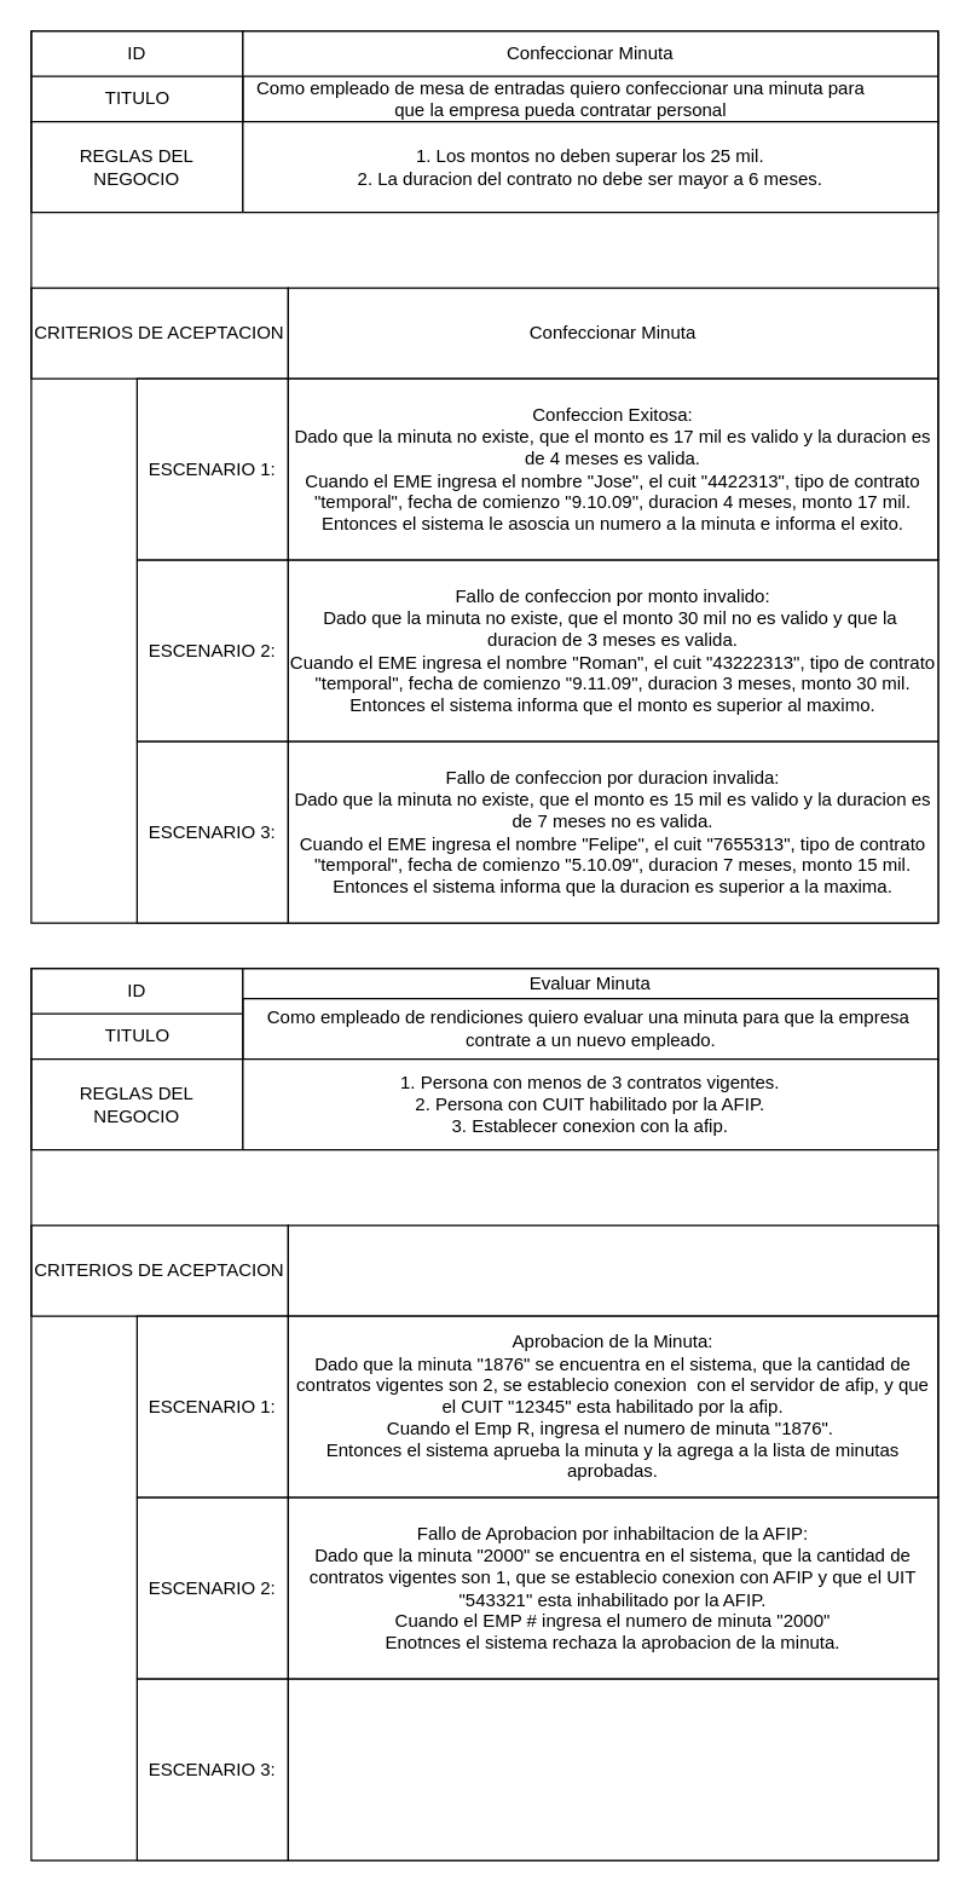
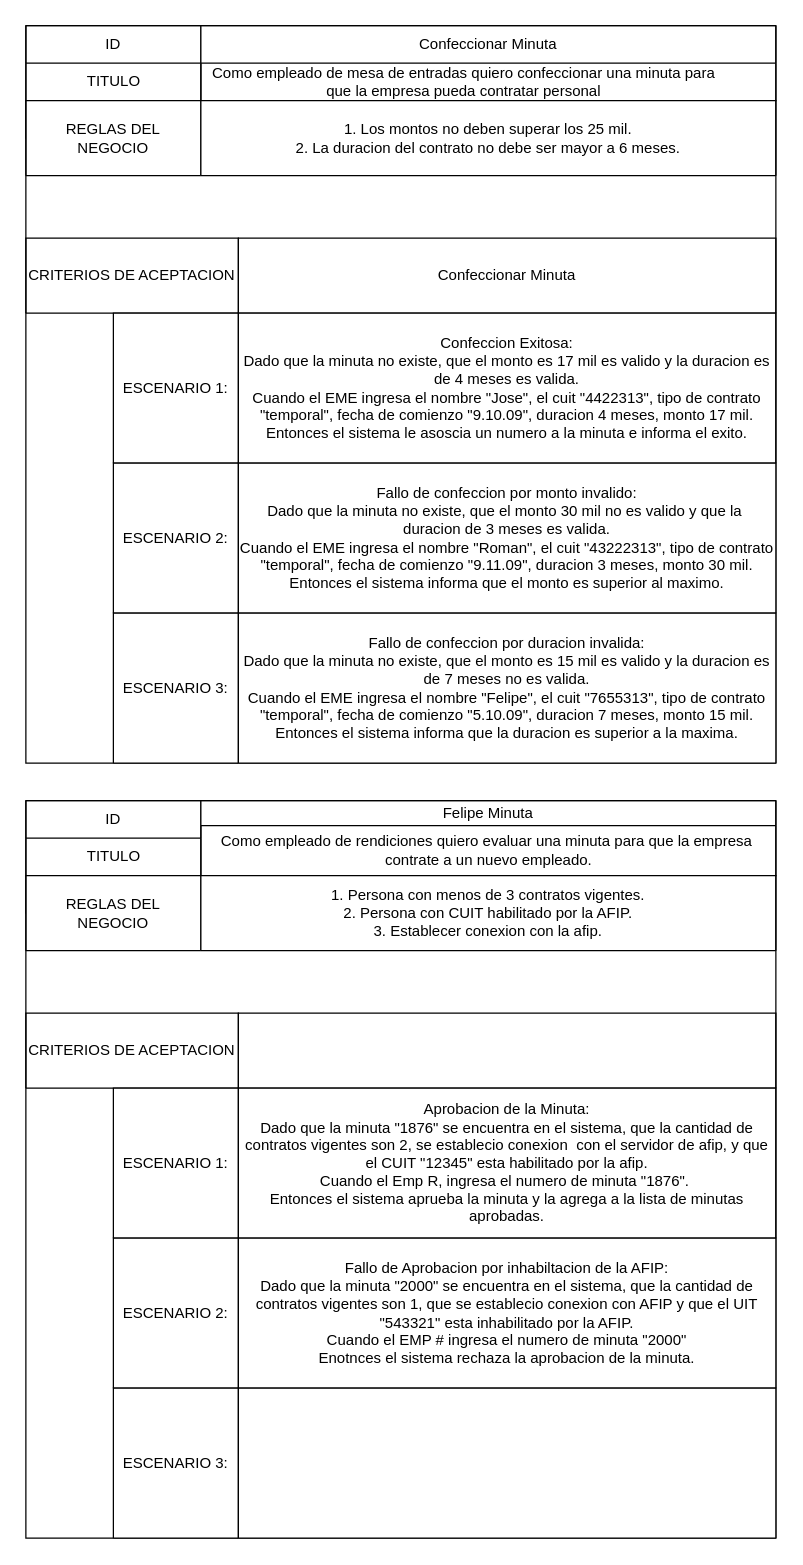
  <mxCell id="0" />
  <mxCell id="1" parent="0" />
  <mxCell id="2" value="ID" style="swimlane;fontStyle=0;childLayout=stackLayout;horizontal=1;startSize=30;horizontalStack=0;resizeParent=1;resizeParentMax=0;resizeLast=0;collapsible=1;marginBottom=0;whiteSpace=wrap;html=1;" vertex="1" parent="1"><mxGeometry x="20" y="20" width="140" height="90" as="geometry" /></mxCell>
  <mxCell id="3" value="TITULO" style="text;html=1;align=center;verticalAlign=middle;resizable=0;points=[];autosize=1;strokeColor=none;fillColor=none;" vertex="1" parent="2"><mxGeometry y="30" width="140" height="30" as="geometry" /></mxCell>
  <mxCell id="4" value="Descripción" style="text;html=1;align=center;verticalAlign=middle;resizable=0;points=[];autosize=1;strokeColor=none;fillColor=none;" vertex="1" parent="2"><mxGeometry y="60" width="140" height="30" as="geometry" /></mxCell>
  <mxCell id="5" value="Confeccionar Minuta" style="swimlane;fontStyle=0;childLayout=stackLayout;horizontal=1;startSize=30;horizontalStack=0;resizeParent=1;resizeParentMax=0;resizeLast=0;collapsible=1;marginBottom=0;whiteSpace=wrap;html=1;" vertex="1" parent="1"><mxGeometry x="160" y="20" width="460" height="60" as="geometry" /></mxCell>
  <mxCell id="6" value="REGLAS DEL&lt;div&gt;NEGOCIO&lt;/div&gt;" style="swimlane;fontStyle=0;childLayout=stackLayout;horizontal=1;startSize=60;horizontalStack=0;resizeParent=1;resizeParentMax=0;resizeLast=0;collapsible=1;marginBottom=0;whiteSpace=wrap;html=1;" vertex="1" parent="1"><mxGeometry x="20" y="80" width="140" height="60" as="geometry" /></mxCell>
  <mxCell id="7" value="1. Los montos no deben superar los 25 mil.&lt;div&gt;2. La duracion del contrato no debe ser mayor a 6 meses.&lt;/div&gt;" style="swimlane;fontStyle=0;childLayout=stackLayout;horizontal=1;startSize=60;horizontalStack=0;resizeParent=1;resizeParentMax=0;resizeLast=0;collapsible=1;marginBottom=0;whiteSpace=wrap;html=1;" vertex="1" parent="1"><mxGeometry x="160" y="80" width="460" height="60" as="geometry" /></mxCell>
  <mxCell id="8" value="CRITERIOS DE ACEPTACION" style="swimlane;fontStyle=0;childLayout=stackLayout;horizontal=1;startSize=60;horizontalStack=0;resizeParent=1;resizeParentMax=0;resizeLast=0;collapsible=1;marginBottom=0;whiteSpace=wrap;html=1;" vertex="1" parent="1"><mxGeometry x="20" y="190" width="170" height="60" as="geometry" /></mxCell>
  <mxCell id="9" value="Confeccionar Minuta" style="swimlane;fontStyle=0;childLayout=stackLayout;horizontal=1;startSize=60;horizontalStack=0;resizeParent=1;resizeParentMax=0;resizeLast=0;collapsible=1;marginBottom=0;whiteSpace=wrap;html=1;" vertex="1" parent="1"><mxGeometry x="190" y="190" width="430" height="60" as="geometry" /></mxCell>
  <mxCell id="10" value="ESCENARIO 1:" style="swimlane;fontStyle=0;childLayout=stackLayout;horizontal=1;startSize=120;horizontalStack=0;resizeParent=1;resizeParentMax=0;resizeLast=0;collapsible=1;marginBottom=0;whiteSpace=wrap;html=1;" vertex="1" parent="1"><mxGeometry x="90" y="250" width="100" height="120" as="geometry" /></mxCell>
  <mxCell id="11" value="Confeccion Exitosa:&lt;div&gt;Dado que la minuta no existe, que el monto es 17 mil es valido y la duracion es de 4 meses es valida.&lt;/div&gt;&lt;div&gt;Cuando el EME ingresa el nombre &quot;Jose&quot;, el cuit &quot;4422313&quot;, tipo de contrato&lt;/div&gt;&lt;div&gt;&quot;temporal&quot;, fecha de comienzo &quot;9.10.09&quot;, duracion 4 meses, monto 17 mil.&lt;/div&gt;&lt;div&gt;Entonces el sistema le asoscia un numero a la minuta e informa el exito.&lt;/div&gt;" style="swimlane;fontStyle=0;childLayout=stackLayout;horizontal=1;startSize=120;horizontalStack=0;resizeParent=1;resizeParentMax=0;resizeLast=0;collapsible=1;marginBottom=0;whiteSpace=wrap;html=1;" vertex="1" parent="1"><mxGeometry x="190" y="250" width="430" height="120" as="geometry" /></mxCell>
  <mxCell id="12" value="" style="swimlane;startSize=0;" vertex="1" parent="1"><mxGeometry x="20" y="20" width="600" height="590" as="geometry" /></mxCell>
  <mxCell id="13" value="ESCENARIO 2:" style="swimlane;fontStyle=0;childLayout=stackLayout;horizontal=1;startSize=120;horizontalStack=0;resizeParent=1;resizeParentMax=0;resizeLast=0;collapsible=1;marginBottom=0;whiteSpace=wrap;html=1;" vertex="1" parent="12"><mxGeometry x="70" y="350" width="100" height="120" as="geometry" /></mxCell>
  <mxCell id="14" value="Fallo de confeccion por monto invalido:&lt;div&gt;Dado que la minuta no existe, que el monto 30 mil no es valido y que la&amp;nbsp;&lt;/div&gt;&lt;div&gt;duracion de 3 meses es valida.&lt;/div&gt;&lt;div&gt;&lt;div&gt;Cuando el EME ingresa el nombre &quot;Roman&quot;, el cuit &quot;43222313&quot;, tipo de contrato&lt;/div&gt;&lt;div&gt;&quot;temporal&quot;, fecha de comienzo &quot;9.11.09&quot;, duracion 3 meses, monto 30 mil.&lt;/div&gt;&lt;/div&gt;&lt;div&gt;Entonces el sistema informa que el monto es superior al maximo.&lt;/div&gt;" style="swimlane;fontStyle=0;childLayout=stackLayout;horizontal=1;startSize=120;horizontalStack=0;resizeParent=1;resizeParentMax=0;resizeLast=0;collapsible=1;marginBottom=0;whiteSpace=wrap;html=1;" vertex="1" parent="12"><mxGeometry x="170" y="350" width="430" height="120" as="geometry" /></mxCell>
  <mxCell id="15" value="ESCENARIO 3:" style="swimlane;fontStyle=0;childLayout=stackLayout;horizontal=1;startSize=120;horizontalStack=0;resizeParent=1;resizeParentMax=0;resizeLast=0;collapsible=1;marginBottom=0;whiteSpace=wrap;html=1;" vertex="1" parent="12"><mxGeometry x="70" y="470" width="100" height="120" as="geometry" /></mxCell>
  <mxCell id="16" value="&lt;pre style=&quot;font-size: 9px;&quot;&gt;&lt;span style=&quot;font-family: Helvetica; font-size: 12px; white-space: normal;&quot;&gt;Fallo de confeccion por duracion invalida:&lt;/span&gt;&lt;div style=&quot;font-family: Helvetica; font-size: 12px; white-space: normal;&quot;&gt;Dado que la minuta no existe, que el monto es 15 mil es valido y la duracion es de 7 meses no es valida.&lt;/div&gt;&lt;div style=&quot;font-family: Helvetica; font-size: 12px; white-space: normal;&quot;&gt;Cuando el EME ingresa el nombre &quot;Felipe&quot;, el cuit &quot;7655313&quot;, tipo de contrato&lt;/div&gt;&lt;div style=&quot;font-family: Helvetica; font-size: 12px; white-space: normal;&quot;&gt;&quot;temporal&quot;, fecha de comienzo &quot;5.10.09&quot;, duracion 7 meses, monto 15 mil.&lt;/div&gt;&lt;div style=&quot;font-family: Helvetica; font-size: 12px; white-space: normal;&quot;&gt;Entonces el sistema informa que la duracion es superior a la maxima.&lt;/div&gt;&lt;/pre&gt;" style="swimlane;fontStyle=0;childLayout=stackLayout;horizontal=1;startSize=120;horizontalStack=0;resizeParent=1;resizeParentMax=0;resizeLast=0;collapsible=1;marginBottom=0;whiteSpace=wrap;html=1;" vertex="1" parent="12"><mxGeometry x="170" y="470" width="430" height="120" as="geometry" /></mxCell>
  <mxCell id="17" value="Como empleado de mesa de entradas quiero confeccionar una minuta para&lt;div&gt;que la empresa pueda contratar personal&lt;/div&gt;" style="text;html=1;align=center;verticalAlign=middle;resizable=0;points=[];autosize=1;strokeColor=none;fillColor=none;" vertex="1" parent="12"><mxGeometry x="135" y="25" width="430" height="40" as="geometry" /></mxCell>
  <mxCell id="18" value="ID" style="swimlane;fontStyle=0;childLayout=stackLayout;horizontal=1;startSize=30;horizontalStack=0;resizeParent=1;resizeParentMax=0;resizeLast=0;collapsible=1;marginBottom=0;whiteSpace=wrap;html=1;" vertex="1" parent="1"><mxGeometry x="20" y="640" width="140" height="90" as="geometry" /></mxCell>
  <mxCell id="19" value="TITULO" style="text;html=1;align=center;verticalAlign=middle;resizable=0;points=[];autosize=1;strokeColor=none;fillColor=none;" vertex="1" parent="18"><mxGeometry y="30" width="140" height="30" as="geometry" /></mxCell>
  <mxCell id="20" value="Descripción" style="text;html=1;align=center;verticalAlign=middle;resizable=0;points=[];autosize=1;strokeColor=none;fillColor=none;" vertex="1" parent="18"><mxGeometry y="60" width="140" height="30" as="geometry" /></mxCell>
- <mxCell id="21" value="Evaluar Minuta" style="swimlane;fontStyle=0;childLayout=stackLayout;horizontal=1;startSize=20;horizontalStack=0;resizeParent=1;resizeParentMax=0;resizeLast=0;collapsible=1;marginBottom=0;whiteSpace=wrap;html=1;" vertex="1" parent="1"><mxGeometry x="160" y="640" width="460" height="60" as="geometry" /></mxCell>
+ <mxCell id="21" value="Felipe Minuta" style="swimlane;fontStyle=0;childLayout=stackLayout;horizontal=1;startSize=20;horizontalStack=0;resizeParent=1;resizeParentMax=0;resizeLast=0;collapsible=1;marginBottom=0;whiteSpace=wrap;html=1;" vertex="1" parent="1"><mxGeometry x="160" y="640" width="460" height="60" as="geometry" /></mxCell>
  <mxCell id="22" value="Como empleado de rendiciones quiero evaluar una minuta para que la empresa&amp;nbsp;&lt;div&gt;contrate a un nuevo empleado.&lt;/div&gt;" style="text;html=1;align=center;verticalAlign=middle;resizable=0;points=[];autosize=1;strokeColor=none;fillColor=none;" vertex="1" parent="21"><mxGeometry y="20" width="460" height="40" as="geometry" /></mxCell>
  <mxCell id="23" value="REGLAS DEL&lt;div&gt;NEGOCIO&lt;/div&gt;" style="swimlane;fontStyle=0;childLayout=stackLayout;horizontal=1;startSize=60;horizontalStack=0;resizeParent=1;resizeParentMax=0;resizeLast=0;collapsible=1;marginBottom=0;whiteSpace=wrap;html=1;" vertex="1" parent="1"><mxGeometry x="20" y="700" width="140" height="60" as="geometry" /></mxCell>
  <mxCell id="24" value="1. Persona con menos de 3 contratos vigentes.&lt;div&gt;2. Persona con CUIT habilitado por la AFIP.&lt;/div&gt;&lt;div&gt;3. Establecer conexion con la afip.&lt;/div&gt;" style="swimlane;fontStyle=0;childLayout=stackLayout;horizontal=1;startSize=60;horizontalStack=0;resizeParent=1;resizeParentMax=0;resizeLast=0;collapsible=1;marginBottom=0;whiteSpace=wrap;html=1;" vertex="1" parent="1"><mxGeometry x="160" y="700" width="460" height="60" as="geometry" /></mxCell>
  <mxCell id="25" value="CRITERIOS DE ACEPTACION" style="swimlane;fontStyle=0;childLayout=stackLayout;horizontal=1;startSize=60;horizontalStack=0;resizeParent=1;resizeParentMax=0;resizeLast=0;collapsible=1;marginBottom=0;whiteSpace=wrap;html=1;" vertex="1" parent="1"><mxGeometry x="20" y="810" width="170" height="60" as="geometry" /></mxCell>
  <mxCell id="26" value="" style="swimlane;fontStyle=0;childLayout=stackLayout;horizontal=1;startSize=60;horizontalStack=0;resizeParent=1;resizeParentMax=0;resizeLast=0;collapsible=1;marginBottom=0;whiteSpace=wrap;html=1;" vertex="1" parent="1"><mxGeometry x="190" y="810" width="430" height="60" as="geometry" /></mxCell>
  <mxCell id="27" value="ESCENARIO 1:" style="swimlane;fontStyle=0;childLayout=stackLayout;horizontal=1;startSize=120;horizontalStack=0;resizeParent=1;resizeParentMax=0;resizeLast=0;collapsible=1;marginBottom=0;whiteSpace=wrap;html=1;" vertex="1" parent="1"><mxGeometry x="90" y="870" width="100" height="120" as="geometry" /></mxCell>
  <mxCell id="28" value="Aprobacion de la Minuta:&lt;div&gt;Dado que la minuta &quot;1876&quot; se encuentra en el sistema, que la cantidad de contratos vigentes son 2, se establecio conexion&amp;nbsp; con el servidor de afip, y que el CUIT &quot;12345&quot; esta habilitado por la afip.&lt;/div&gt;&lt;div&gt;Cuando el Emp R, ingresa el numero de minuta &quot;1876&quot;.&amp;nbsp;&lt;/div&gt;&lt;div&gt;Entonces el sistema aprueba la minuta y la agrega a la lista de minutas aprobadas.&lt;/div&gt;" style="swimlane;fontStyle=0;childLayout=stackLayout;horizontal=1;startSize=120;horizontalStack=0;resizeParent=1;resizeParentMax=0;resizeLast=0;collapsible=1;marginBottom=0;whiteSpace=wrap;html=1;" vertex="1" parent="1"><mxGeometry x="190" y="870" width="430" height="120" as="geometry" /></mxCell>
  <mxCell id="29" value="" style="swimlane;startSize=0;" vertex="1" parent="1"><mxGeometry x="20" y="640" width="600" height="590" as="geometry" /></mxCell>
  <mxCell id="30" value="ESCENARIO 2:" style="swimlane;fontStyle=0;childLayout=stackLayout;horizontal=1;startSize=120;horizontalStack=0;resizeParent=1;resizeParentMax=0;resizeLast=0;collapsible=1;marginBottom=0;whiteSpace=wrap;html=1;" vertex="1" parent="29"><mxGeometry x="70" y="350" width="100" height="120" as="geometry" /></mxCell>
  <mxCell id="31" value="Fallo de Aprobacion por inhabiltacion de la AFIP:&lt;div&gt;Dado que la minuta &quot;2000&quot; se encuentra en el sistema, que la cantidad de contratos vigentes son 1, que se establecio conexion con AFIP y que el UIT&lt;/div&gt;&lt;div&gt;&quot;543321&quot; esta inhabilitado por la AFIP.&lt;/div&gt;&lt;div&gt;Cuando el EMP # ingresa el numero de minuta &quot;2000&quot;&lt;/div&gt;&lt;div&gt;Enotnces el sistema rechaza la aprobacion de la minuta.&lt;/div&gt;" style="swimlane;fontStyle=0;childLayout=stackLayout;horizontal=1;startSize=120;horizontalStack=0;resizeParent=1;resizeParentMax=0;resizeLast=0;collapsible=1;marginBottom=0;whiteSpace=wrap;html=1;" vertex="1" parent="29"><mxGeometry x="170" y="350" width="430" height="120" as="geometry" /></mxCell>
  <mxCell id="32" value="ESCENARIO 3:" style="swimlane;fontStyle=0;childLayout=stackLayout;horizontal=1;startSize=120;horizontalStack=0;resizeParent=1;resizeParentMax=0;resizeLast=0;collapsible=1;marginBottom=0;whiteSpace=wrap;html=1;" vertex="1" parent="29"><mxGeometry x="70" y="470" width="100" height="120" as="geometry" /></mxCell>
  <mxCell id="33" value="&lt;pre style=&quot;font-size: 9px;&quot;&gt;&lt;br&gt;&lt;/pre&gt;" style="swimlane;fontStyle=0;childLayout=stackLayout;horizontal=1;startSize=120;horizontalStack=0;resizeParent=1;resizeParentMax=0;resizeLast=0;collapsible=1;marginBottom=0;whiteSpace=wrap;html=1;" vertex="1" parent="29"><mxGeometry x="170" y="470" width="430" height="120" as="geometry" /></mxCell>
